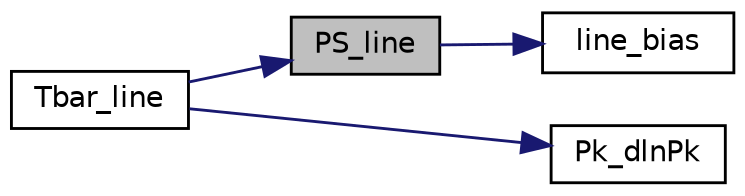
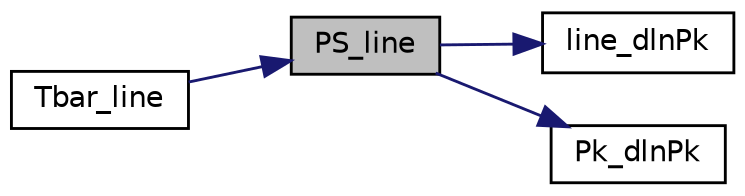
  digraph {
    rankdir=LR
    node [color=black fillcolor=white fontname=Helvetica fontsize=10 shape=record style=filled]
    edge [color=midnightblue fontname=Helvetica fontsize=10 labelfontname=Helvetica labelfontsize=10 style=solid]
    n1 [fillcolor=grey75 fontcolor=black height=0.2 label=PS_line width=0.4]
-   n2 [height=0.2 label=line_bias width=0.4]
+   n2 [height=0.2 label=line_dlnPk width=0.4]
    n3 [height=0.2 label=Pk_dlnPk width=0.4]
    n4 [height=0.2 label=Tbar_line width=0.4]
    n1 -> n2
-   n4 -> n3
+   n1 -> n3
    n4 -> n1
  }
